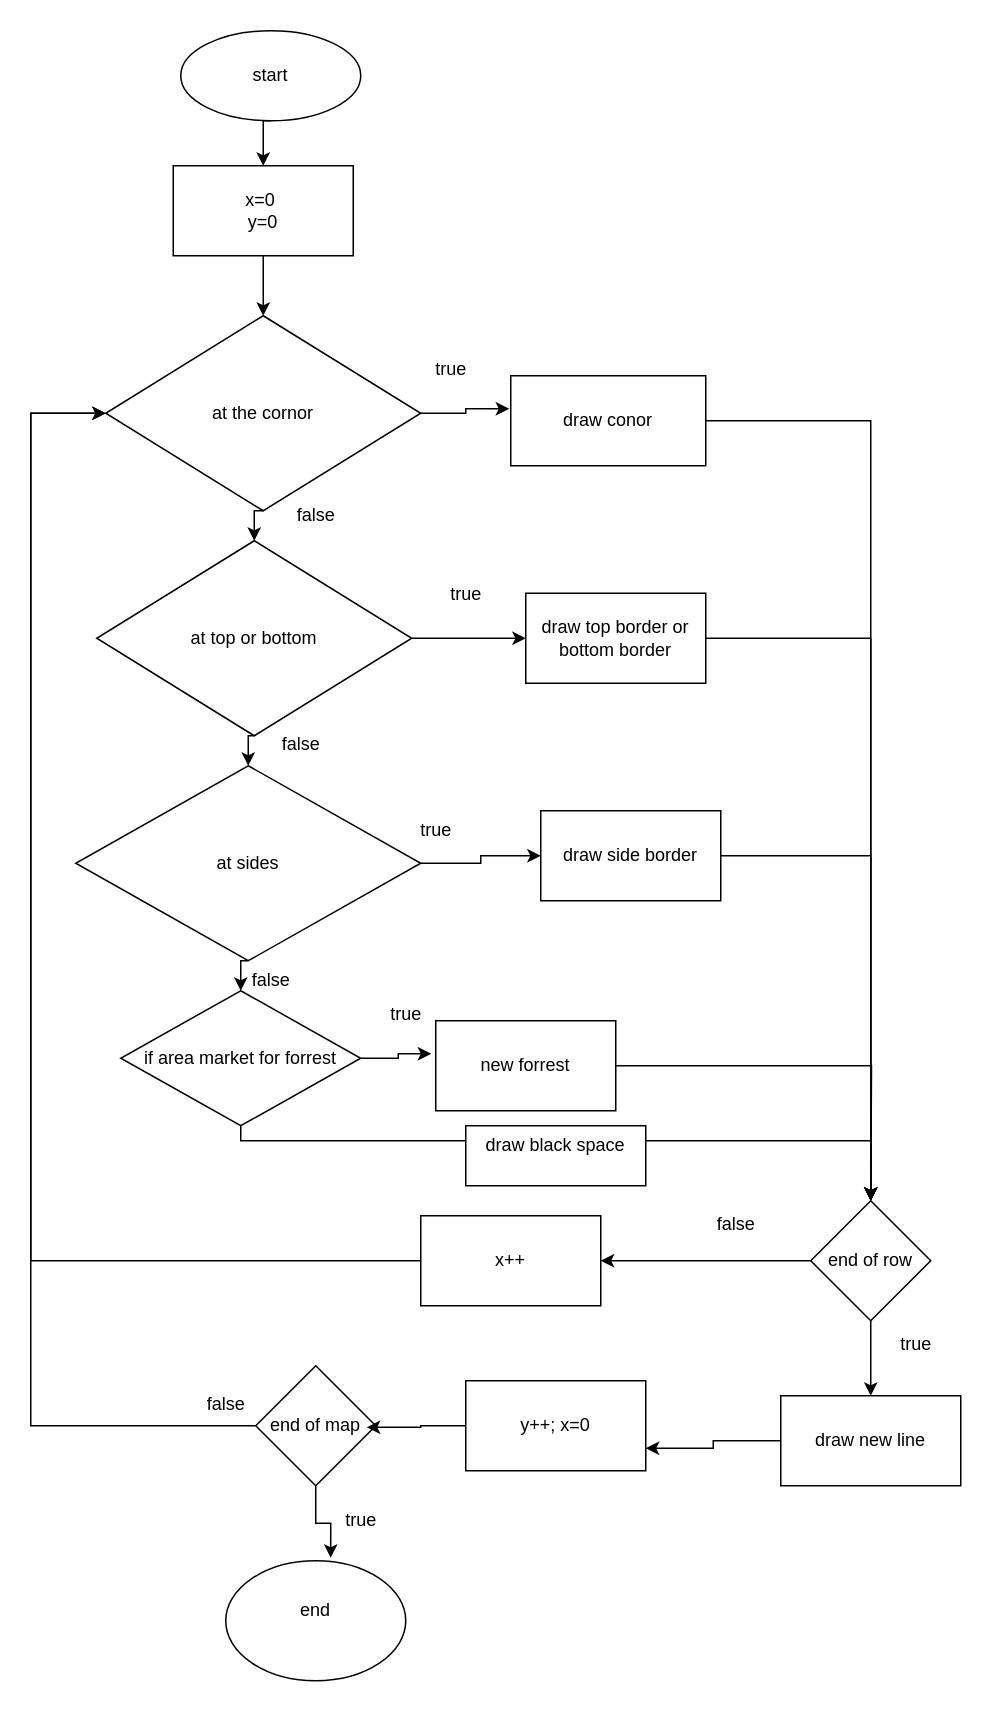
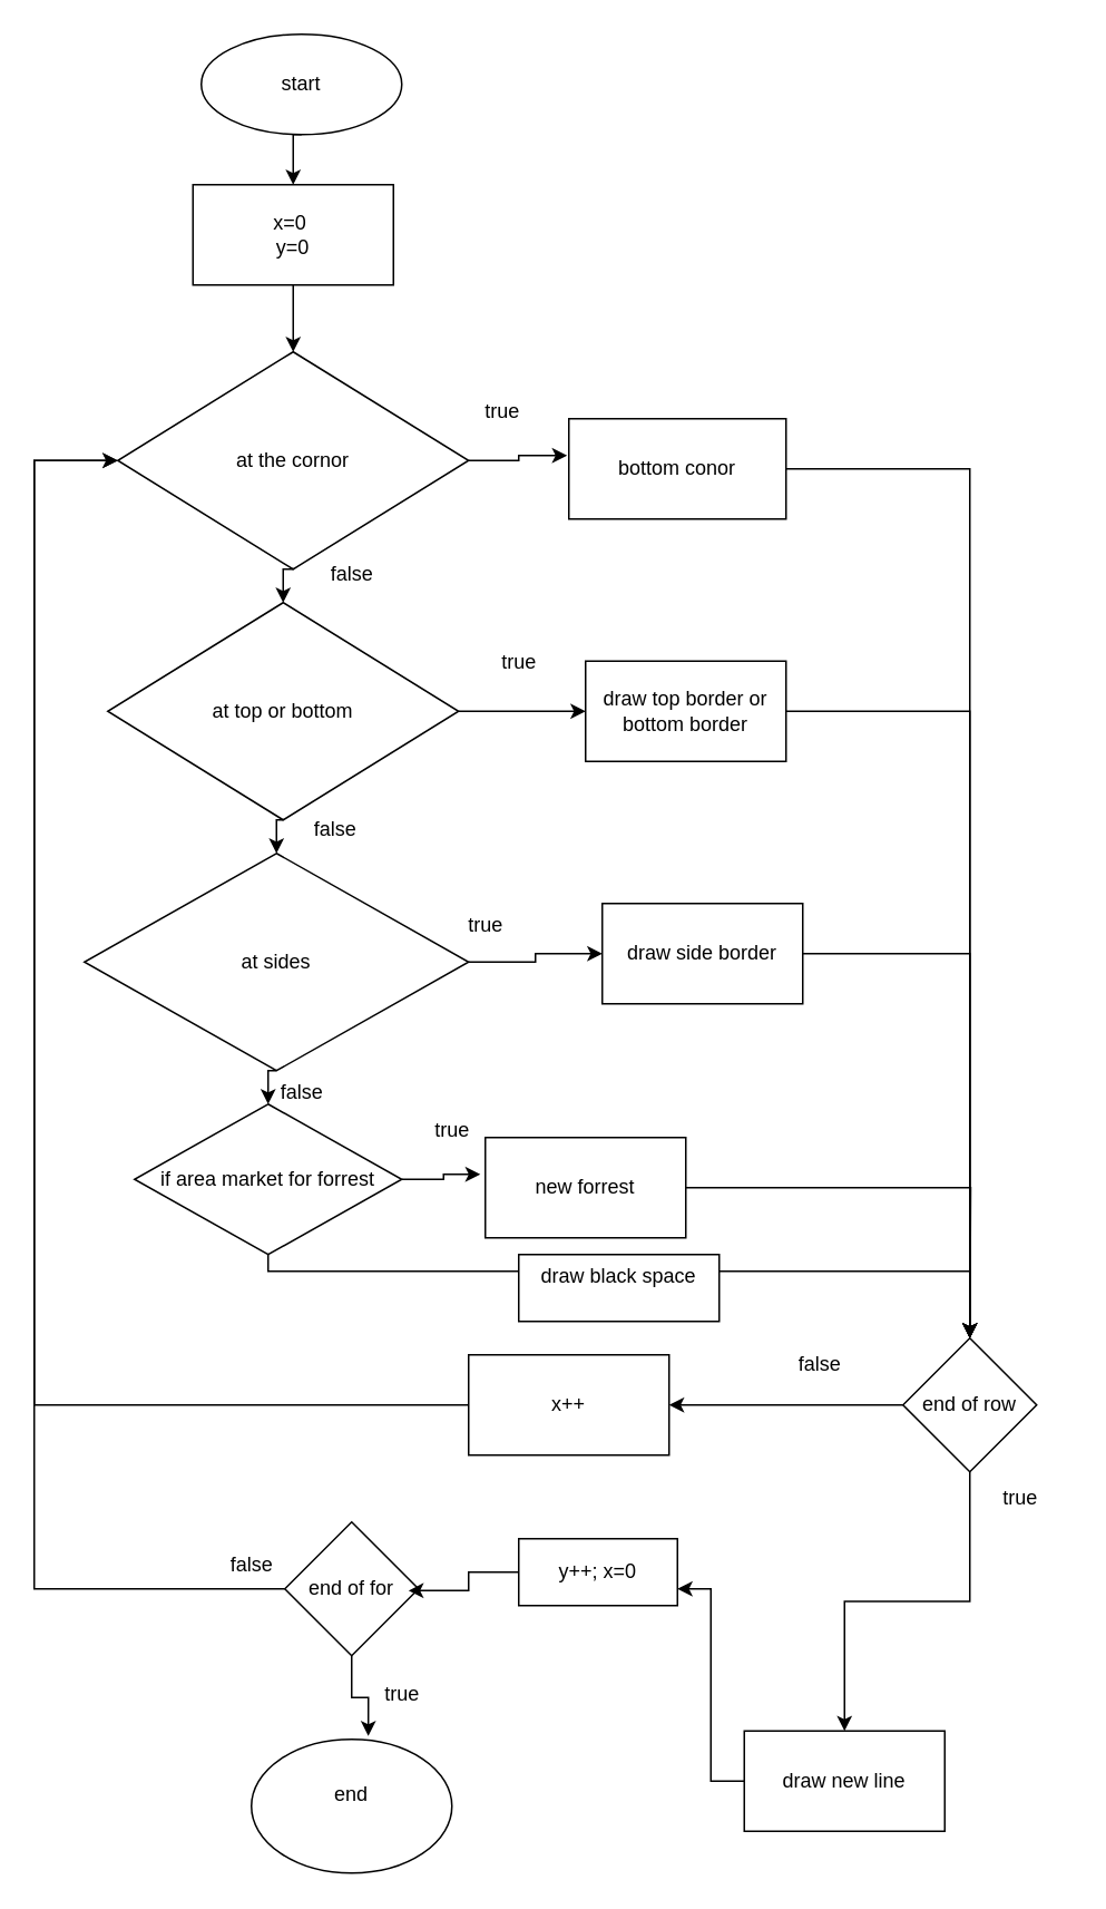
  <mxCell id="0" />
  <mxCell id="1" parent="0" />
  <mxCell id="2" style="edgeStyle=orthogonalEdgeStyle;rounded=0;orthogonalLoop=1;jettySize=auto;html=1;exitX=0.5;exitY=1;exitDx=0;exitDy=0;entryX=0.5;entryY=0;entryDx=0;entryDy=0;" edge="1" parent="1" source="3" target="7"><mxGeometry relative="1" as="geometry" /></mxCell>
  <mxCell id="3" value="x=0&amp;nbsp;&lt;br&gt;y=0" style="rounded=0;whiteSpace=wrap;html=1;" vertex="1" parent="1"><mxGeometry x="115" y="110" width="120" height="60" as="geometry" /></mxCell>
  <mxCell id="4" style="edgeStyle=orthogonalEdgeStyle;rounded=0;orthogonalLoop=1;jettySize=auto;html=1;exitX=0.5;exitY=1;exitDx=0;exitDy=0;entryX=0.5;entryY=0;entryDx=0;entryDy=0;" edge="1" parent="1" source="5" target="3"><mxGeometry relative="1" as="geometry" /></mxCell>
  <mxCell id="5" value="start" style="ellipse;whiteSpace=wrap;html=1;" vertex="1" parent="1"><mxGeometry x="120" y="20" width="120" height="60" as="geometry" /></mxCell>
  <mxCell id="6" style="edgeStyle=orthogonalEdgeStyle;rounded=0;orthogonalLoop=1;jettySize=auto;html=1;exitX=0.5;exitY=1;exitDx=0;exitDy=0;entryX=0.5;entryY=0;entryDx=0;entryDy=0;" edge="1" parent="1" source="7" target="10"><mxGeometry relative="1" as="geometry" /></mxCell>
  <mxCell id="7" value="at the cornor" style="rhombus;whiteSpace=wrap;html=1;" vertex="1" parent="1"><mxGeometry x="70" y="210" width="210" height="130" as="geometry" /></mxCell>
  <mxCell id="8" style="edgeStyle=orthogonalEdgeStyle;rounded=0;orthogonalLoop=1;jettySize=auto;html=1;exitX=0.5;exitY=1;exitDx=0;exitDy=0;entryX=0.5;entryY=0;entryDx=0;entryDy=0;entryPerimeter=0;" edge="1" parent="1" source="10" target="17"><mxGeometry relative="1" as="geometry" /></mxCell>
  <mxCell id="9" style="edgeStyle=orthogonalEdgeStyle;rounded=0;orthogonalLoop=1;jettySize=auto;html=1;exitX=1;exitY=0.5;exitDx=0;exitDy=0;entryX=0;entryY=0.5;entryDx=0;entryDy=0;" edge="1" parent="1" source="10" target="12"><mxGeometry relative="1" as="geometry" /></mxCell>
  <mxCell id="10" value="at top or bottom" style="rhombus;whiteSpace=wrap;html=1;" vertex="1" parent="1"><mxGeometry x="64" y="360" width="210" height="130" as="geometry" /></mxCell>
  <mxCell id="11" style="edgeStyle=orthogonalEdgeStyle;rounded=0;orthogonalLoop=1;jettySize=auto;html=1;entryX=0.5;entryY=0;entryDx=0;entryDy=0;" edge="1" parent="1" source="12" target="35"><mxGeometry relative="1" as="geometry"><mxPoint x="580" y="425" as="targetPoint" /></mxGeometry></mxCell>
  <mxCell id="12" value="&lt;div&gt;draw top border or bottom border&lt;/div&gt;" style="rounded=0;whiteSpace=wrap;html=1;" vertex="1" parent="1"><mxGeometry x="350" y="395" width="120" height="60" as="geometry" /></mxCell>
  <mxCell id="13" style="edgeStyle=orthogonalEdgeStyle;rounded=0;orthogonalLoop=1;jettySize=auto;html=1;exitX=1;exitY=0.5;exitDx=0;exitDy=0;entryX=0.5;entryY=0;entryDx=0;entryDy=0;" edge="1" parent="1" source="14" target="35"><mxGeometry relative="1" as="geometry" /></mxCell>
- <mxCell id="14" value="&lt;div&gt;draw conor&lt;/div&gt;" style="whiteSpace=wrap;html=1;" vertex="1" parent="1"><mxGeometry x="340" y="250" width="130" height="60" as="geometry" /></mxCell>
+ <mxCell id="14" value="&lt;div&gt;bottom conor&lt;/div&gt;" style="whiteSpace=wrap;html=1;" vertex="1" parent="1"><mxGeometry x="340" y="250" width="130" height="60" as="geometry" /></mxCell>
  <mxCell id="15" style="edgeStyle=orthogonalEdgeStyle;rounded=0;orthogonalLoop=1;jettySize=auto;html=1;exitX=0.5;exitY=1;exitDx=0;exitDy=0;entryX=0.5;entryY=0;entryDx=0;entryDy=0;" edge="1" parent="1" source="17" target="21"><mxGeometry relative="1" as="geometry" /></mxCell>
  <mxCell id="16" style="edgeStyle=orthogonalEdgeStyle;rounded=0;orthogonalLoop=1;jettySize=auto;html=1;exitX=1;exitY=0.5;exitDx=0;exitDy=0;entryX=0;entryY=0.5;entryDx=0;entryDy=0;" edge="1" parent="1" source="17" target="19"><mxGeometry relative="1" as="geometry" /></mxCell>
  <mxCell id="17" value="at sides" style="rhombus;whiteSpace=wrap;html=1;" vertex="1" parent="1"><mxGeometry x="50" y="510" width="230" height="130" as="geometry" /></mxCell>
  <mxCell id="18" style="edgeStyle=orthogonalEdgeStyle;rounded=0;orthogonalLoop=1;jettySize=auto;html=1;exitX=1;exitY=0.5;exitDx=0;exitDy=0;entryX=0.5;entryY=0;entryDx=0;entryDy=0;" edge="1" parent="1" source="19" target="35"><mxGeometry relative="1" as="geometry"><mxPoint x="580" y="570" as="targetPoint" /></mxGeometry></mxCell>
  <mxCell id="19" value="draw side border" style="whiteSpace=wrap;html=1;" vertex="1" parent="1"><mxGeometry x="360" y="540" width="120" height="60" as="geometry" /></mxCell>
  <mxCell id="20" style="edgeStyle=orthogonalEdgeStyle;rounded=0;orthogonalLoop=1;jettySize=auto;html=1;entryX=0.5;entryY=0;entryDx=0;entryDy=0;" edge="1" parent="1" source="21" target="35"><mxGeometry relative="1" as="geometry"><mxPoint x="580" y="790" as="targetPoint" /><Array as="points"><mxPoint x="160" y="760" /><mxPoint x="580" y="760" /></Array></mxGeometry></mxCell>
  <mxCell id="21" value="if area market for forrest" style="rhombus;whiteSpace=wrap;html=1;" vertex="1" parent="1"><mxGeometry x="80" y="660" width="160" height="90" as="geometry" /></mxCell>
  <mxCell id="22" style="edgeStyle=orthogonalEdgeStyle;rounded=0;orthogonalLoop=1;jettySize=auto;html=1;exitX=1;exitY=0.5;exitDx=0;exitDy=0;" edge="1" parent="1" source="23"><mxGeometry relative="1" as="geometry"><mxPoint x="580" y="800" as="targetPoint" /></mxGeometry></mxCell>
  <mxCell id="23" value="new forrest" style="whiteSpace=wrap;html=1;" vertex="1" parent="1"><mxGeometry x="290" y="680" width="120" height="60" as="geometry" /></mxCell>
  <mxCell id="24" style="edgeStyle=orthogonalEdgeStyle;rounded=0;orthogonalLoop=1;jettySize=auto;html=1;exitX=1;exitY=0.5;exitDx=0;exitDy=0;entryX=-0.008;entryY=0.367;entryDx=0;entryDy=0;entryPerimeter=0;" edge="1" parent="1" source="7" target="14"><mxGeometry relative="1" as="geometry" /></mxCell>
  <mxCell id="25" style="edgeStyle=orthogonalEdgeStyle;rounded=0;orthogonalLoop=1;jettySize=auto;html=1;exitX=1;exitY=0.5;exitDx=0;exitDy=0;entryX=-0.025;entryY=0.367;entryDx=0;entryDy=0;entryPerimeter=0;" edge="1" parent="1" source="21" target="23"><mxGeometry relative="1" as="geometry" /></mxCell>
  <mxCell id="26" value="false" style="text;html=1;align=center;verticalAlign=middle;resizable=0;points=[];autosize=1;strokeColor=none;fillColor=none;" vertex="1" parent="1"><mxGeometry x="185" y="328" width="50" height="30" as="geometry" /></mxCell>
  <mxCell id="27" value="false&lt;div&gt;&lt;br&gt;&lt;/div&gt;" style="text;html=1;align=center;verticalAlign=middle;resizable=0;points=[];autosize=1;strokeColor=none;fillColor=none;" vertex="1" parent="1"><mxGeometry x="175" y="483" width="50" height="40" as="geometry" /></mxCell>
  <mxCell id="28" value="false" style="text;html=1;align=center;verticalAlign=middle;resizable=0;points=[];autosize=1;strokeColor=none;fillColor=none;" vertex="1" parent="1"><mxGeometry x="155" y="638" width="50" height="30" as="geometry" /></mxCell>
  <mxCell id="29" value="true&lt;div&gt;&lt;br&gt;&lt;/div&gt;" style="text;html=1;align=center;verticalAlign=middle;resizable=0;points=[];autosize=1;strokeColor=none;fillColor=none;" vertex="1" parent="1"><mxGeometry x="280" y="233" width="40" height="40" as="geometry" /></mxCell>
  <mxCell id="30" value="true&lt;div&gt;&lt;br&gt;&lt;/div&gt;" style="text;html=1;align=center;verticalAlign=middle;resizable=0;points=[];autosize=1;strokeColor=none;fillColor=none;" vertex="1" parent="1"><mxGeometry x="290" y="383" width="40" height="40" as="geometry" /></mxCell>
  <mxCell id="31" value="true" style="text;html=1;align=center;verticalAlign=middle;resizable=0;points=[];autosize=1;strokeColor=none;fillColor=none;" vertex="1" parent="1"><mxGeometry x="270" y="538" width="40" height="30" as="geometry" /></mxCell>
  <mxCell id="32" value="true&lt;div&gt;&lt;br&gt;&lt;/div&gt;" style="text;html=1;align=center;verticalAlign=middle;resizable=0;points=[];autosize=1;strokeColor=none;fillColor=none;" vertex="1" parent="1"><mxGeometry x="250" y="663" width="40" height="40" as="geometry" /></mxCell>
  <mxCell id="33" style="edgeStyle=orthogonalEdgeStyle;rounded=0;orthogonalLoop=1;jettySize=auto;html=1;exitX=0;exitY=0.5;exitDx=0;exitDy=0;entryX=1;entryY=0.5;entryDx=0;entryDy=0;" edge="1" parent="1" source="35" target="37"><mxGeometry relative="1" as="geometry" /></mxCell>
  <mxCell id="34" style="edgeStyle=orthogonalEdgeStyle;rounded=0;orthogonalLoop=1;jettySize=auto;html=1;exitX=0.5;exitY=1;exitDx=0;exitDy=0;entryX=0.5;entryY=0;entryDx=0;entryDy=0;" edge="1" parent="1" source="35" target="39"><mxGeometry relative="1" as="geometry" /></mxCell>
  <mxCell id="35" value="end of row" style="rhombus;whiteSpace=wrap;html=1;" vertex="1" parent="1"><mxGeometry x="540" y="800" width="80" height="80" as="geometry" /></mxCell>
  <mxCell id="36" style="edgeStyle=orthogonalEdgeStyle;rounded=0;orthogonalLoop=1;jettySize=auto;html=1;exitX=0;exitY=0.5;exitDx=0;exitDy=0;entryX=0;entryY=0.5;entryDx=0;entryDy=0;" edge="1" parent="1" source="37" target="7"><mxGeometry relative="1" as="geometry"><mxPoint x="-30" y="270" as="targetPoint" /><Array as="points"><mxPoint x="20" y="840" /><mxPoint x="20" y="275" /></Array></mxGeometry></mxCell>
  <mxCell id="37" value="x++" style="whiteSpace=wrap;html=1;" vertex="1" parent="1"><mxGeometry x="280" y="810" width="120" height="60" as="geometry" /></mxCell>
  <mxCell id="38" style="edgeStyle=orthogonalEdgeStyle;rounded=0;orthogonalLoop=1;jettySize=auto;html=1;exitX=0;exitY=0.5;exitDx=0;exitDy=0;entryX=1;entryY=0.75;entryDx=0;entryDy=0;" edge="1" parent="1" source="39" target="40"><mxGeometry relative="1" as="geometry" /></mxCell>
- <mxCell id="39" value="draw new line" style="whiteSpace=wrap;html=1;" vertex="1" parent="1"><mxGeometry x="520" y="930" width="120" height="60" as="geometry" /></mxCell>
- <mxCell id="40" value="y++; x=0" style="whiteSpace=wrap;html=1;" vertex="1" parent="1"><mxGeometry x="310" y="920" width="120" height="60" as="geometry" /></mxCell>
+ <mxCell id="39" value="draw new line" style="whiteSpace=wrap;html=1;" vertex="1" parent="1"><mxGeometry x="445" y="1035" width="120" height="60" as="geometry" /></mxCell>
+ <mxCell id="40" value="y++; x=0" style="whiteSpace=wrap;html=1;" vertex="1" parent="1"><mxGeometry x="310" y="920" width="95" height="40" as="geometry" /></mxCell>
  <mxCell id="41" style="edgeStyle=orthogonalEdgeStyle;rounded=0;orthogonalLoop=1;jettySize=auto;html=1;exitX=0;exitY=0.5;exitDx=0;exitDy=0;entryX=0;entryY=0.5;entryDx=0;entryDy=0;" edge="1" parent="1" source="42" target="7"><mxGeometry relative="1" as="geometry"><mxPoint x="20" y="270" as="targetPoint" /><Array as="points"><mxPoint x="20" y="950" /><mxPoint x="20" y="275" /></Array></mxGeometry></mxCell>
- <mxCell id="42" value="end of map" style="rhombus;whiteSpace=wrap;html=1;" vertex="1" parent="1"><mxGeometry x="170" y="910" width="80" height="80" as="geometry" /></mxCell>
+ <mxCell id="42" value="end of for" style="rhombus;whiteSpace=wrap;html=1;" vertex="1" parent="1"><mxGeometry x="170" y="910" width="80" height="80" as="geometry" /></mxCell>
  <mxCell id="43" value="end&lt;div&gt;&lt;br&gt;&lt;/div&gt;" style="ellipse;whiteSpace=wrap;html=1;" vertex="1" parent="1"><mxGeometry x="150" y="1040" width="120" height="80" as="geometry" /></mxCell>
  <mxCell id="44" value="" style="endArrow=classic;html=1;rounded=0;strokeColor=none;" edge="1" parent="1"><mxGeometry width="50" height="50" relative="1" as="geometry"><mxPoint x="100" y="820" as="sourcePoint" /><mxPoint x="150" y="770" as="targetPoint" /></mxGeometry></mxCell>
  <mxCell id="45" style="edgeStyle=orthogonalEdgeStyle;rounded=0;orthogonalLoop=1;jettySize=auto;html=1;exitX=0;exitY=0.5;exitDx=0;exitDy=0;entryX=0.925;entryY=0.513;entryDx=0;entryDy=0;entryPerimeter=0;" edge="1" parent="1" source="40" target="42"><mxGeometry relative="1" as="geometry" /></mxCell>
  <mxCell id="46" style="edgeStyle=orthogonalEdgeStyle;rounded=0;orthogonalLoop=1;jettySize=auto;html=1;exitX=0.5;exitY=1;exitDx=0;exitDy=0;entryX=0.583;entryY=-0.025;entryDx=0;entryDy=0;entryPerimeter=0;" edge="1" parent="1" source="42" target="43"><mxGeometry relative="1" as="geometry" /></mxCell>
  <mxCell id="47" value="false&lt;div&gt;&lt;br&gt;&lt;/div&gt;" style="text;html=1;align=center;verticalAlign=middle;resizable=0;points=[];autosize=1;strokeColor=none;fillColor=none;" vertex="1" parent="1"><mxGeometry x="465" y="803" width="50" height="40" as="geometry" /></mxCell>
  <mxCell id="48" value="false&lt;div&gt;&lt;br&gt;&lt;/div&gt;" style="text;html=1;align=center;verticalAlign=middle;resizable=0;points=[];autosize=1;strokeColor=none;fillColor=none;" vertex="1" parent="1"><mxGeometry x="125" y="923" width="50" height="40" as="geometry" /></mxCell>
  <mxCell id="49" value="true" style="text;html=1;align=center;verticalAlign=middle;resizable=0;points=[];autosize=1;strokeColor=none;fillColor=none;" vertex="1" parent="1"><mxGeometry x="220" y="998" width="40" height="30" as="geometry" /></mxCell>
  <mxCell id="50" value="true&lt;div&gt;&lt;br&gt;&lt;/div&gt;" style="text;html=1;align=center;verticalAlign=middle;resizable=0;points=[];autosize=1;strokeColor=none;fillColor=none;" vertex="1" parent="1"><mxGeometry x="590" y="883" width="40" height="40" as="geometry" /></mxCell>
  <mxCell id="51" value="draw black space&lt;div&gt;&lt;br&gt;&lt;/div&gt;" style="rounded=0;whiteSpace=wrap;html=1;" vertex="1" parent="1"><mxGeometry x="310" y="750" width="120" height="40" as="geometry" /></mxCell>
